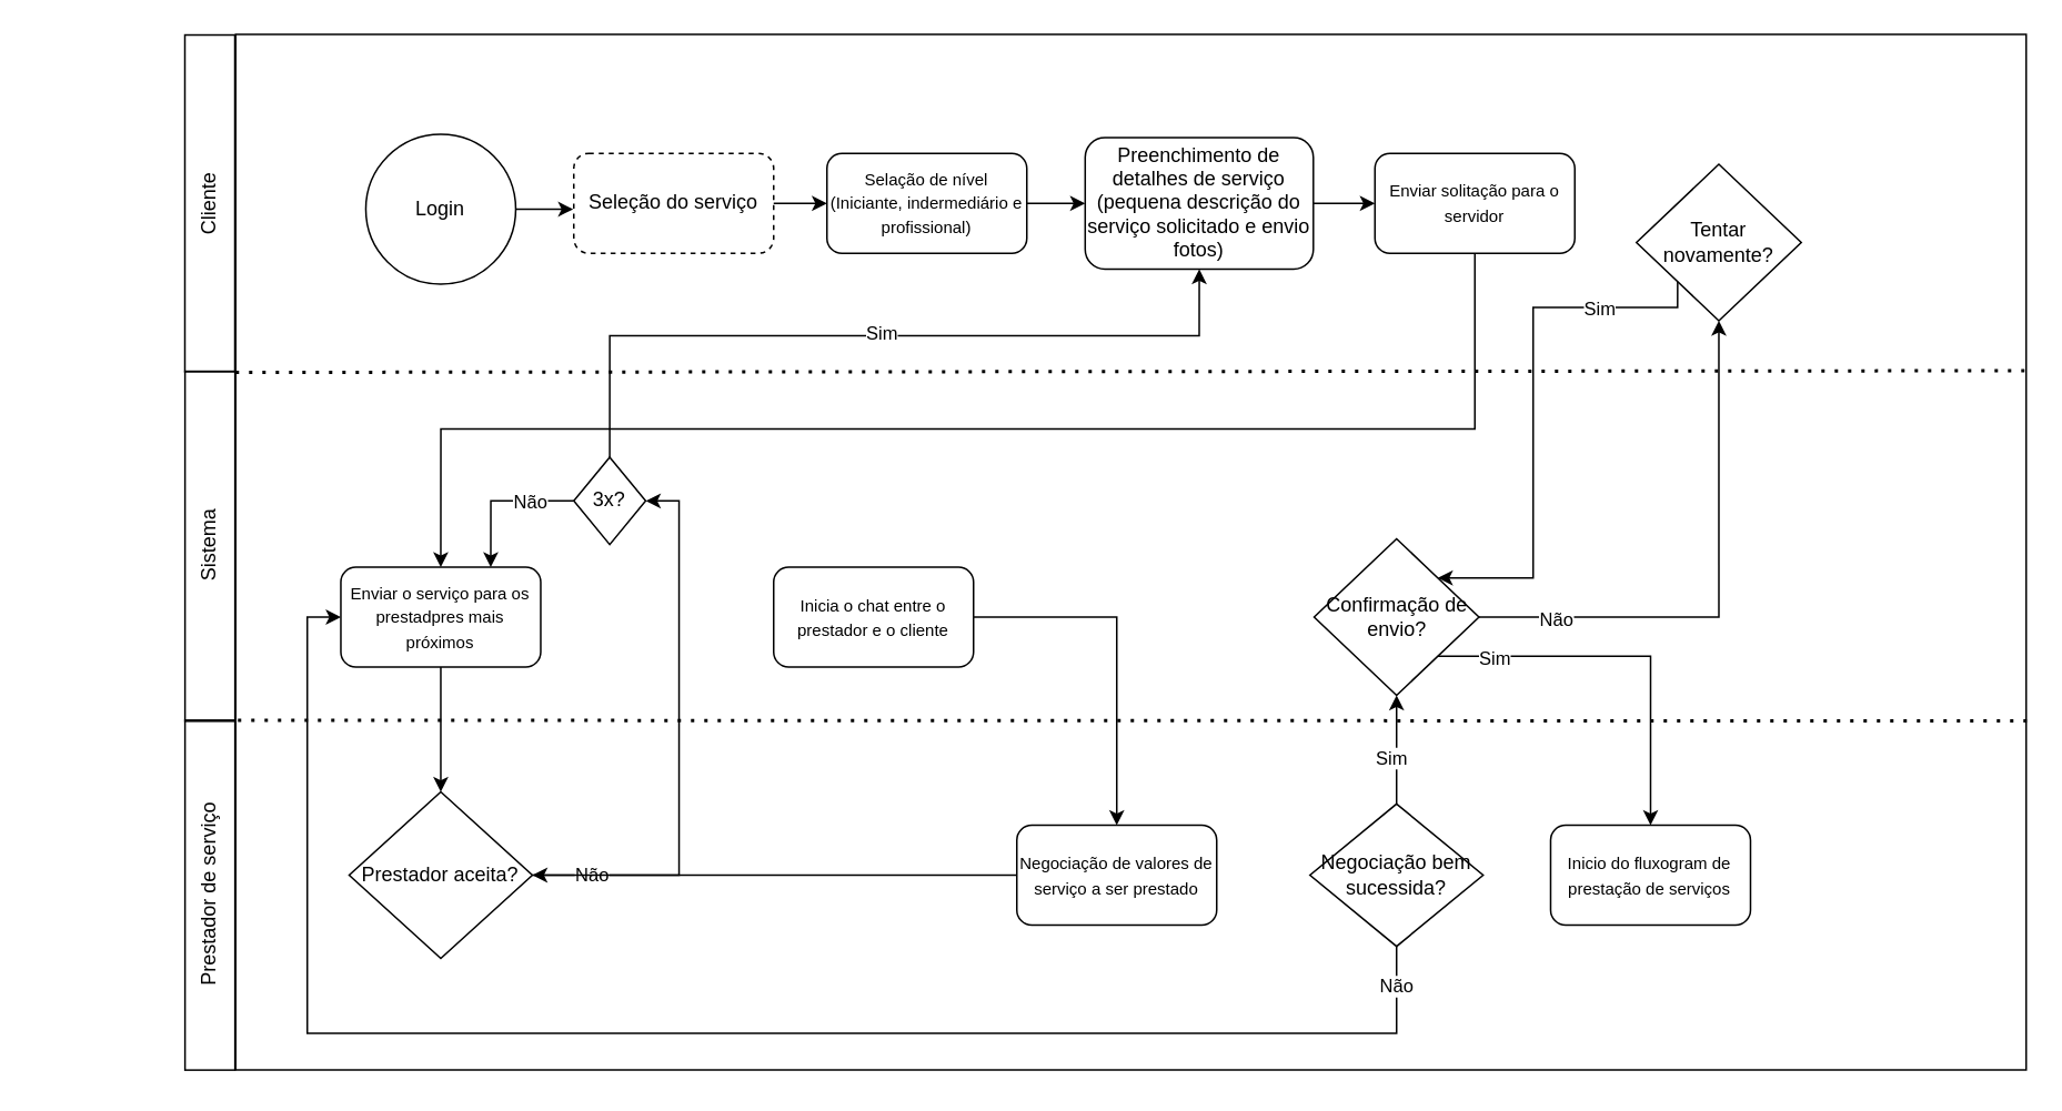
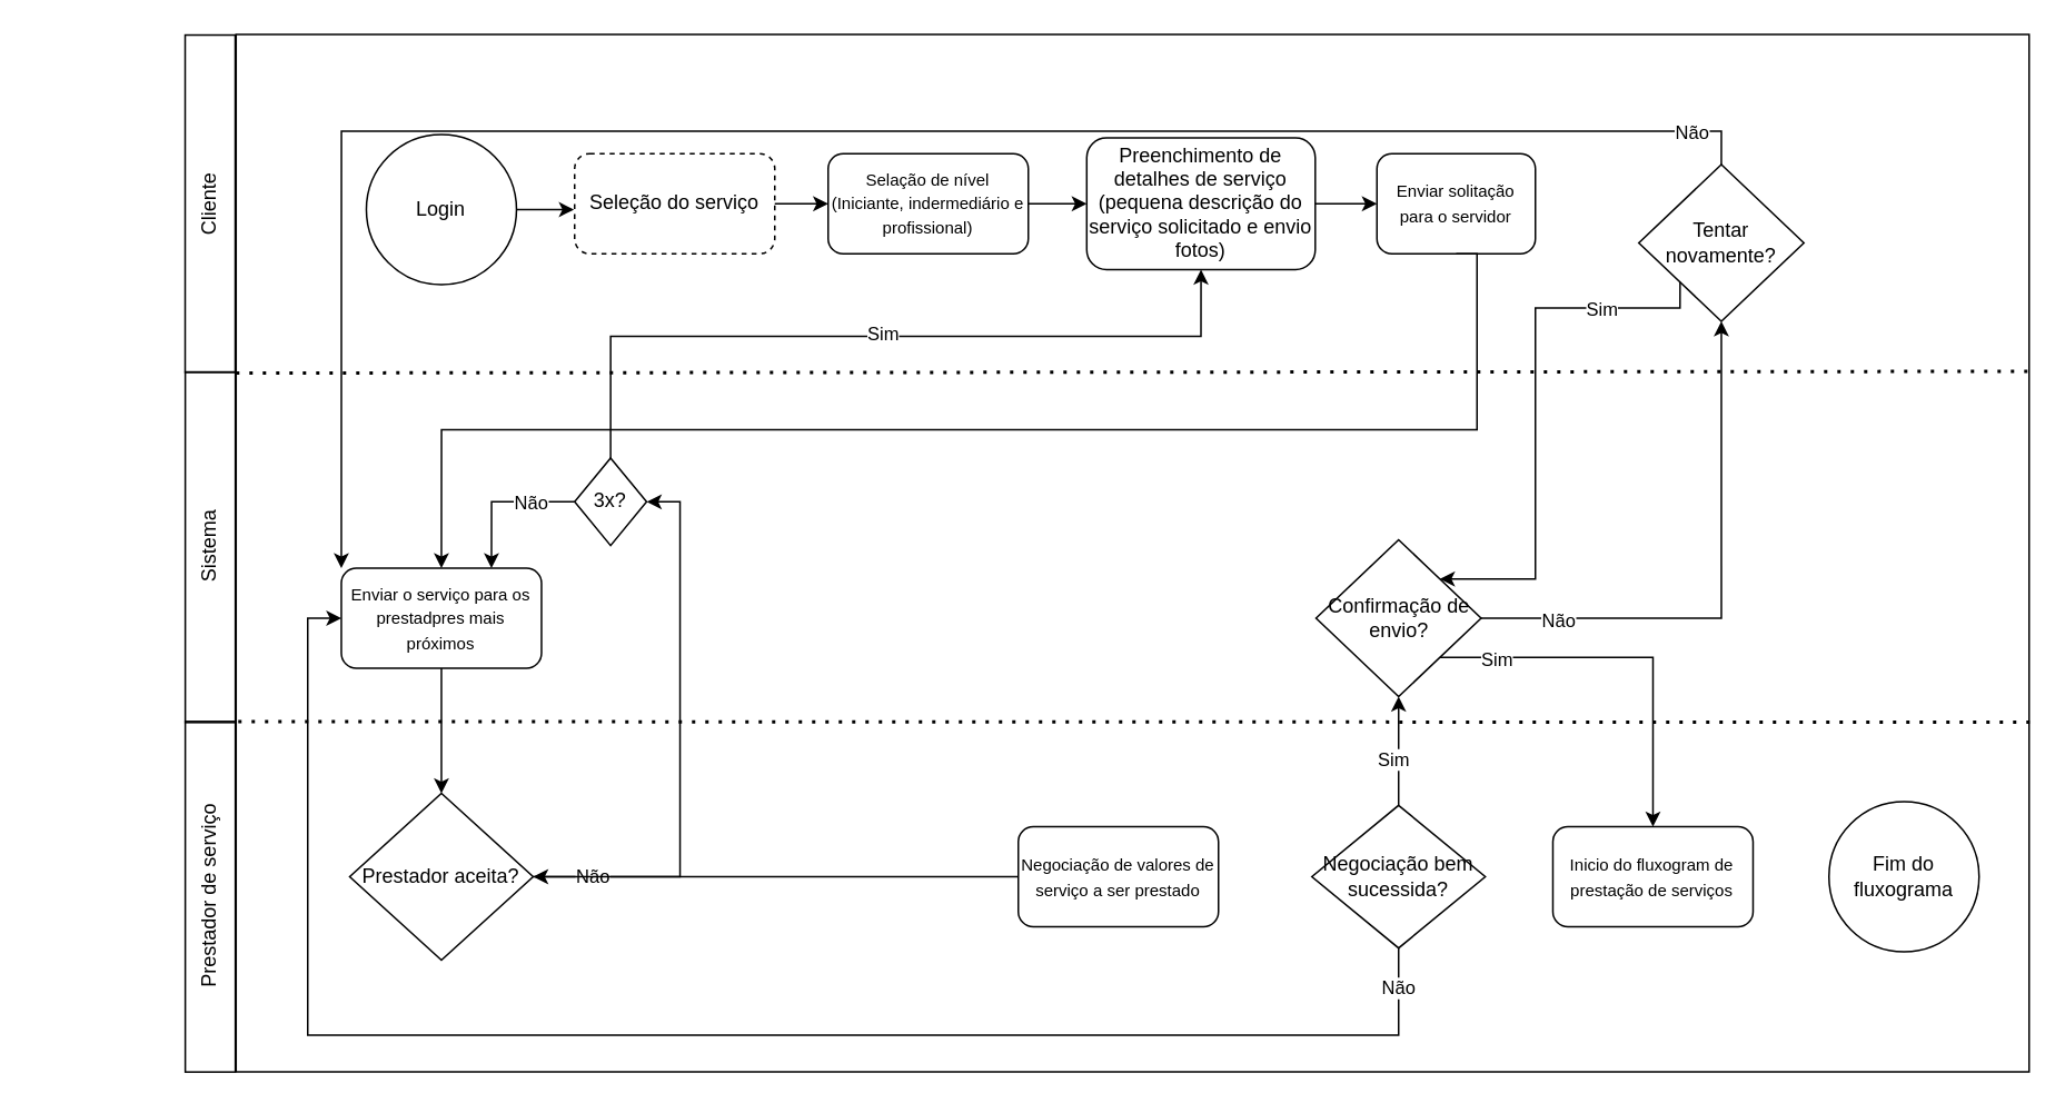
  <mxCell id="0" />
  <mxCell id="1" parent="0" />
  <mxCell id="2" value="" style="rounded=0;whiteSpace=wrap;html=1;fillColor=none;" parent="1" vertex="1"><mxGeometry x="141.03" y="20" width="1074.97" height="622" as="geometry" /></mxCell>
  <mxCell id="3" value="Login" style="ellipse;whiteSpace=wrap;html=1;aspect=fixed;fillColor=none;" parent="1" vertex="1"><mxGeometry x="219.15" y="80" width="90" height="90" as="geometry" /></mxCell>
  <mxCell id="4" value="Cliente" style="rounded=0;whiteSpace=wrap;html=1;fillColor=none;rotation=-90;" parent="1" vertex="1"><mxGeometry x="24.39" y="106.47" width="202.24" height="30" as="geometry" /></mxCell>
  <mxCell id="5" value="Sistema" style="rounded=0;whiteSpace=wrap;html=1;fillColor=none;rotation=-90;" parent="1" vertex="1"><mxGeometry x="20.5" y="312.46" width="210.19" height="30" as="geometry" /></mxCell>
  <mxCell id="6" style="edgeStyle=orthogonalEdgeStyle;rounded=0;orthogonalLoop=1;jettySize=auto;html=1;exitX=0.5;exitY=1;exitDx=0;exitDy=0;" parent="1" edge="1"><mxGeometry relative="1" as="geometry"><mxPoint x="691.97" y="645" as="sourcePoint" /><mxPoint x="691.91" y="645" as="targetPoint" /></mxGeometry></mxCell>
  <mxCell id="7" value="" style="edgeStyle=orthogonalEdgeStyle;rounded=0;orthogonalLoop=1;jettySize=auto;html=1;" edge="1" parent="1" source="8" target="19"><mxGeometry relative="1" as="geometry" /></mxCell>
  <mxCell id="8" value="Seleção do serviço" style="rounded=1;whiteSpace=wrap;html=1;fillColor=none;dashed=1;" parent="1" vertex="1"><mxGeometry x="344" y="91.47" width="120" height="60" as="geometry" /></mxCell>
  <mxCell id="9" value="" style="endArrow=none;dashed=1;html=1;dashPattern=1 3;strokeWidth=2;rounded=0;exitX=0;exitY=0.345;exitDx=0;exitDy=0;exitPerimeter=0;" parent="1" edge="1"><mxGeometry width="50" height="50" relative="1" as="geometry"><mxPoint x="141.03" y="223" as="sourcePoint" /><mxPoint x="1215" y="222" as="targetPoint" /></mxGeometry></mxCell>
  <mxCell id="10" style="edgeStyle=orthogonalEdgeStyle;rounded=0;orthogonalLoop=1;jettySize=auto;html=1;exitX=1;exitY=0.5;exitDx=0;exitDy=0;entryX=-0.003;entryY=0.568;entryDx=0;entryDy=0;entryPerimeter=0;" parent="1" source="3" target="8" edge="1"><mxGeometry relative="1" as="geometry" /></mxCell>
  <mxCell id="11" value="" style="edgeStyle=orthogonalEdgeStyle;rounded=0;orthogonalLoop=1;jettySize=auto;html=1;" edge="1" parent="1" source="12" target="14"><mxGeometry relative="1" as="geometry" /></mxCell>
  <mxCell id="12" value="Preenchimento de detalhes de serviço (pequena descrição do serviço solicitado e envio fotos)" style="rounded=1;whiteSpace=wrap;html=1;fillColor=none;" parent="1" vertex="1"><mxGeometry x="651.03" y="81.97" width="137" height="79" as="geometry" /></mxCell>
  <mxCell id="13" style="edgeStyle=orthogonalEdgeStyle;rounded=0;orthogonalLoop=1;jettySize=auto;html=1;exitX=0.5;exitY=1;exitDx=0;exitDy=0;entryX=0.5;entryY=0;entryDx=0;entryDy=0;" edge="1" parent="1" source="14" target="16"><mxGeometry relative="1" as="geometry"><Array as="points"><mxPoint x="885" y="257" /><mxPoint x="264" y="257" /></Array></mxGeometry></mxCell>
- <mxCell id="14" value="&lt;font style=&quot;font-size: 10px;&quot;&gt;Enviar solitação para o servidor&lt;/font&gt;" style="rounded=1;whiteSpace=wrap;html=1;fillColor=none;" vertex="1" parent="1"><mxGeometry x="825" y="91.47" width="120" height="60" as="geometry" /></mxCell>
+ <mxCell id="14" value="&lt;font style=&quot;font-size: 10px;&quot;&gt;Enviar solitação para o servidor&lt;/font&gt;" style="rounded=1;whiteSpace=wrap;html=1;fillColor=none;" vertex="1" parent="1"><mxGeometry x="825" y="91.47" width="95" height="60" as="geometry" /></mxCell>
  <mxCell id="15" value="" style="edgeStyle=orthogonalEdgeStyle;rounded=0;orthogonalLoop=1;jettySize=auto;html=1;" edge="1" parent="1" source="16" target="23"><mxGeometry relative="1" as="geometry" /></mxCell>
  <mxCell id="16" value="&lt;font style=&quot;font-size: 10px;&quot;&gt;Enviar o serviço para os prestadpres mais próximos&lt;/font&gt;" style="rounded=1;whiteSpace=wrap;html=1;fillColor=none;" vertex="1" parent="1"><mxGeometry x="204.15" y="340" width="120" height="60" as="geometry" /></mxCell>
  <mxCell id="17" value="Prestador de serviço" style="rounded=0;whiteSpace=wrap;html=1;fillColor=none;rotation=-90;" vertex="1" parent="1"><mxGeometry x="20.5" y="522" width="210.19" height="30" as="geometry" /></mxCell>
  <mxCell id="18" value="" style="edgeStyle=orthogonalEdgeStyle;rounded=0;orthogonalLoop=1;jettySize=auto;html=1;" edge="1" parent="1" source="19" target="12"><mxGeometry relative="1" as="geometry" /></mxCell>
  <mxCell id="19" value="&lt;font style=&quot;font-size: 10px;&quot;&gt;Selação de nível (Iniciante, indermediário e profissional)&lt;/font&gt;" style="rounded=1;whiteSpace=wrap;html=1;fillColor=none;" vertex="1" parent="1"><mxGeometry x="496" y="91.47" width="120" height="60" as="geometry" /></mxCell>
  <mxCell id="20" value="" style="endArrow=none;dashed=1;html=1;dashPattern=1 3;strokeWidth=2;rounded=0;exitX=0;exitY=0.345;exitDx=0;exitDy=0;entryX=1.001;entryY=0.663;entryDx=0;entryDy=0;entryPerimeter=0;exitPerimeter=0;" edge="1" parent="1" target="2"><mxGeometry width="50" height="50" relative="1" as="geometry"><mxPoint x="142.34" y="432" as="sourcePoint" /><mxPoint x="1451.03" y="432" as="targetPoint" /></mxGeometry></mxCell>
  <mxCell id="21" style="edgeStyle=orthogonalEdgeStyle;rounded=0;orthogonalLoop=1;jettySize=auto;html=1;exitX=1;exitY=0.5;exitDx=0;exitDy=0;entryX=1;entryY=0.5;entryDx=0;entryDy=0;" edge="1" parent="1" source="23" target="28"><mxGeometry relative="1" as="geometry" /></mxCell>
  <mxCell id="22" value="Não" style="edgeLabel;html=1;align=center;verticalAlign=middle;resizable=0;points=[];" vertex="1" connectable="0" parent="21"><mxGeometry x="-0.79" y="1" relative="1" as="geometry"><mxPoint as="offset" /></mxGeometry></mxCell>
  <mxCell id="23" value="Prestador aceita?" style="rhombus;whiteSpace=wrap;html=1;fillColor=none;" vertex="1" parent="1"><mxGeometry x="209.15" y="475" width="110" height="100" as="geometry" /></mxCell>
  <mxCell id="24" style="edgeStyle=orthogonalEdgeStyle;rounded=0;orthogonalLoop=1;jettySize=auto;html=1;exitX=0;exitY=0.5;exitDx=0;exitDy=0;entryX=0.75;entryY=0;entryDx=0;entryDy=0;" edge="1" parent="1" source="28" target="16"><mxGeometry relative="1" as="geometry" /></mxCell>
  <mxCell id="25" value="Não" style="edgeLabel;html=1;align=center;verticalAlign=middle;resizable=0;points=[];" vertex="1" connectable="0" parent="24"><mxGeometry x="-0.398" relative="1" as="geometry"><mxPoint as="offset" /></mxGeometry></mxCell>
  <mxCell id="26" style="edgeStyle=orthogonalEdgeStyle;rounded=0;orthogonalLoop=1;jettySize=auto;html=1;exitX=0.5;exitY=0;exitDx=0;exitDy=0;entryX=0.5;entryY=1;entryDx=0;entryDy=0;" edge="1" parent="1" source="28" target="12"><mxGeometry relative="1" as="geometry"><Array as="points"><mxPoint x="366" y="201" /><mxPoint x="720" y="201" /></Array></mxGeometry></mxCell>
  <mxCell id="27" value="Sim" style="edgeLabel;html=1;align=center;verticalAlign=middle;resizable=0;points=[];" vertex="1" connectable="0" parent="26"><mxGeometry x="0.01" y="2" relative="1" as="geometry"><mxPoint as="offset" /></mxGeometry></mxCell>
  <mxCell id="28" value="3x?" style="rhombus;whiteSpace=wrap;html=1;fillColor=none;" vertex="1" parent="1"><mxGeometry x="344" y="274" width="43.15" height="52.46" as="geometry" /></mxCell>
- <mxCell id="29" value="" style="edgeStyle=orthogonalEdgeStyle;rounded=0;orthogonalLoop=1;jettySize=auto;html=1;" edge="1" parent="1" source="30" target="32"><mxGeometry relative="1" as="geometry" /></mxCell>
- <mxCell id="30" value="&lt;font style=&quot;font-size: 10px;&quot;&gt;Inicia o chat entre o prestador e o cliente&lt;/font&gt;" style="rounded=1;whiteSpace=wrap;html=1;fillColor=none;" vertex="1" parent="1"><mxGeometry x="464" y="340" width="120" height="60" as="geometry" /></mxCell>
  <mxCell id="31" value="" style="edgeStyle=orthogonalEdgeStyle;rounded=0;orthogonalLoop=1;jettySize=auto;html=1;" edge="1" parent="1" source="32" target="23"><mxGeometry relative="1" as="geometry" /></mxCell>
  <mxCell id="32" value="&lt;span style=&quot;font-size: 10px;&quot;&gt;Negociação de valores de serviço a ser prestado&lt;/span&gt;" style="rounded=1;whiteSpace=wrap;html=1;fillColor=none;" vertex="1" parent="1"><mxGeometry x="610" y="495" width="120" height="60" as="geometry" /></mxCell>
  <mxCell id="33" style="edgeStyle=orthogonalEdgeStyle;rounded=0;orthogonalLoop=1;jettySize=auto;html=1;exitX=0.5;exitY=1;exitDx=0;exitDy=0;entryX=0;entryY=0.5;entryDx=0;entryDy=0;" edge="1" parent="1" source="37" target="16"><mxGeometry relative="1" as="geometry"><Array as="points"><mxPoint x="838" y="620" /><mxPoint x="184" y="620" /><mxPoint x="184" y="370" /></Array></mxGeometry></mxCell>
  <mxCell id="34" value="Não" style="edgeLabel;html=1;align=center;verticalAlign=middle;resizable=0;points=[];" vertex="1" connectable="0" parent="33"><mxGeometry x="-0.951" relative="1" as="geometry"><mxPoint as="offset" /></mxGeometry></mxCell>
  <mxCell id="35" value="" style="edgeStyle=orthogonalEdgeStyle;rounded=0;orthogonalLoop=1;jettySize=auto;html=1;" edge="1" parent="1" source="37" target="42"><mxGeometry relative="1" as="geometry" /></mxCell>
  <mxCell id="36" value="Sim" style="edgeLabel;html=1;align=center;verticalAlign=middle;resizable=0;points=[];" vertex="1" connectable="0" parent="35"><mxGeometry x="-0.134" y="3" relative="1" as="geometry"><mxPoint as="offset" /></mxGeometry></mxCell>
  <mxCell id="37" value="Negociação bem sucessida?" style="rhombus;whiteSpace=wrap;html=1;fillColor=none;" vertex="1" parent="1"><mxGeometry x="786" y="482.23" width="103.97" height="85.54" as="geometry" /></mxCell>
  <mxCell id="38" style="edgeStyle=orthogonalEdgeStyle;rounded=0;orthogonalLoop=1;jettySize=auto;html=1;exitX=1;exitY=0.5;exitDx=0;exitDy=0;entryX=0.5;entryY=1;entryDx=0;entryDy=0;" edge="1" parent="1" source="42" target="47"><mxGeometry relative="1" as="geometry" /></mxCell>
  <mxCell id="39" value="Não" style="edgeLabel;html=1;align=center;verticalAlign=middle;resizable=0;points=[];" vertex="1" connectable="0" parent="38"><mxGeometry x="-0.716" y="-1" relative="1" as="geometry"><mxPoint as="offset" /></mxGeometry></mxCell>
  <mxCell id="40" style="edgeStyle=orthogonalEdgeStyle;rounded=0;orthogonalLoop=1;jettySize=auto;html=1;exitX=1;exitY=1;exitDx=0;exitDy=0;entryX=0.5;entryY=0;entryDx=0;entryDy=0;" edge="1" parent="1" source="42" target="48"><mxGeometry relative="1" as="geometry" /></mxCell>
  <mxCell id="41" value="Sim" style="edgeLabel;html=1;align=center;verticalAlign=middle;resizable=0;points=[];" vertex="1" connectable="0" parent="40"><mxGeometry x="-0.706" y="-1" relative="1" as="geometry"><mxPoint as="offset" /></mxGeometry></mxCell>
  <mxCell id="42" value="Confirmação de envio?" style="rhombus;whiteSpace=wrap;html=1;fillColor=none;" vertex="1" parent="1"><mxGeometry x="788.5" y="323" width="98.97" height="94" as="geometry" /></mxCell>
  <mxCell id="43" style="edgeStyle=orthogonalEdgeStyle;rounded=0;orthogonalLoop=1;jettySize=auto;html=1;exitX=0;exitY=1;exitDx=0;exitDy=0;entryX=1;entryY=0;entryDx=0;entryDy=0;" edge="1" parent="1" source="47" target="42"><mxGeometry relative="1" as="geometry"><Array as="points"><mxPoint x="1007" y="184" /><mxPoint x="920" y="184" /><mxPoint x="920" y="346" /></Array></mxGeometry></mxCell>
  <mxCell id="44" value="Sim" style="edgeLabel;html=1;align=center;verticalAlign=middle;resizable=0;points=[];" vertex="1" connectable="0" parent="43"><mxGeometry x="-0.609" relative="1" as="geometry"><mxPoint as="offset" /></mxGeometry></mxCell>
+ <mxCell id="45" style="edgeStyle=orthogonalEdgeStyle;rounded=0;orthogonalLoop=1;jettySize=auto;html=1;exitX=0.5;exitY=0;exitDx=0;exitDy=0;entryX=0;entryY=0;entryDx=0;entryDy=0;" edge="1" parent="1" source="47" target="16"><mxGeometry relative="1" as="geometry" /></mxCell>
+ <mxCell id="46" value="Não" style="edgeLabel;html=1;align=center;verticalAlign=middle;resizable=0;points=[];" vertex="1" connectable="0" parent="45"><mxGeometry x="-0.931" relative="1" as="geometry"><mxPoint as="offset" /></mxGeometry></mxCell>
  <mxCell id="47" value="Tentar novamente?" style="rhombus;whiteSpace=wrap;html=1;fillColor=none;" vertex="1" parent="1"><mxGeometry x="982" y="98" width="98.97" height="94" as="geometry" /></mxCell>
  <mxCell id="48" value="&lt;span style=&quot;font-size: 10px;&quot;&gt;Inicio do fluxogram de prestação de serviços&lt;/span&gt;" style="rounded=1;whiteSpace=wrap;html=1;fillColor=none;" vertex="1" parent="1"><mxGeometry x="930.49" y="495" width="120" height="60" as="geometry" /></mxCell>
+ <mxCell id="49" value="Fim do fluxograma" style="ellipse;whiteSpace=wrap;html=1;aspect=fixed;fillColor=none;" vertex="1" parent="1"><mxGeometry x="1096" y="480" width="90" height="90" as="geometry" /></mxCell>
